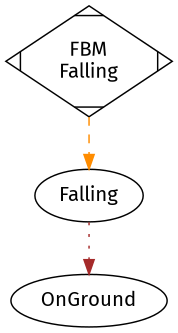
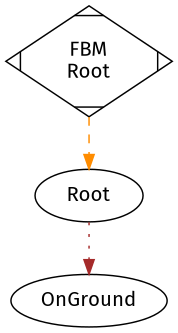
  digraph {
    fontname="Fira Sans"
    node [fontname="Fira Sans"]
    edge [fontname="Fira Sans"]
-   n1 [label="FBM\nFalling" shape=Mdiamond]
-   Falling
+   n1 [label="FBM\nRoot" shape=Mdiamond]
+   Falling [label=Root]
    OnGround
    n1 -> Falling [color=darkorange style=dashed]
    Falling -> OnGround [color=brown style=dotted]
  }
